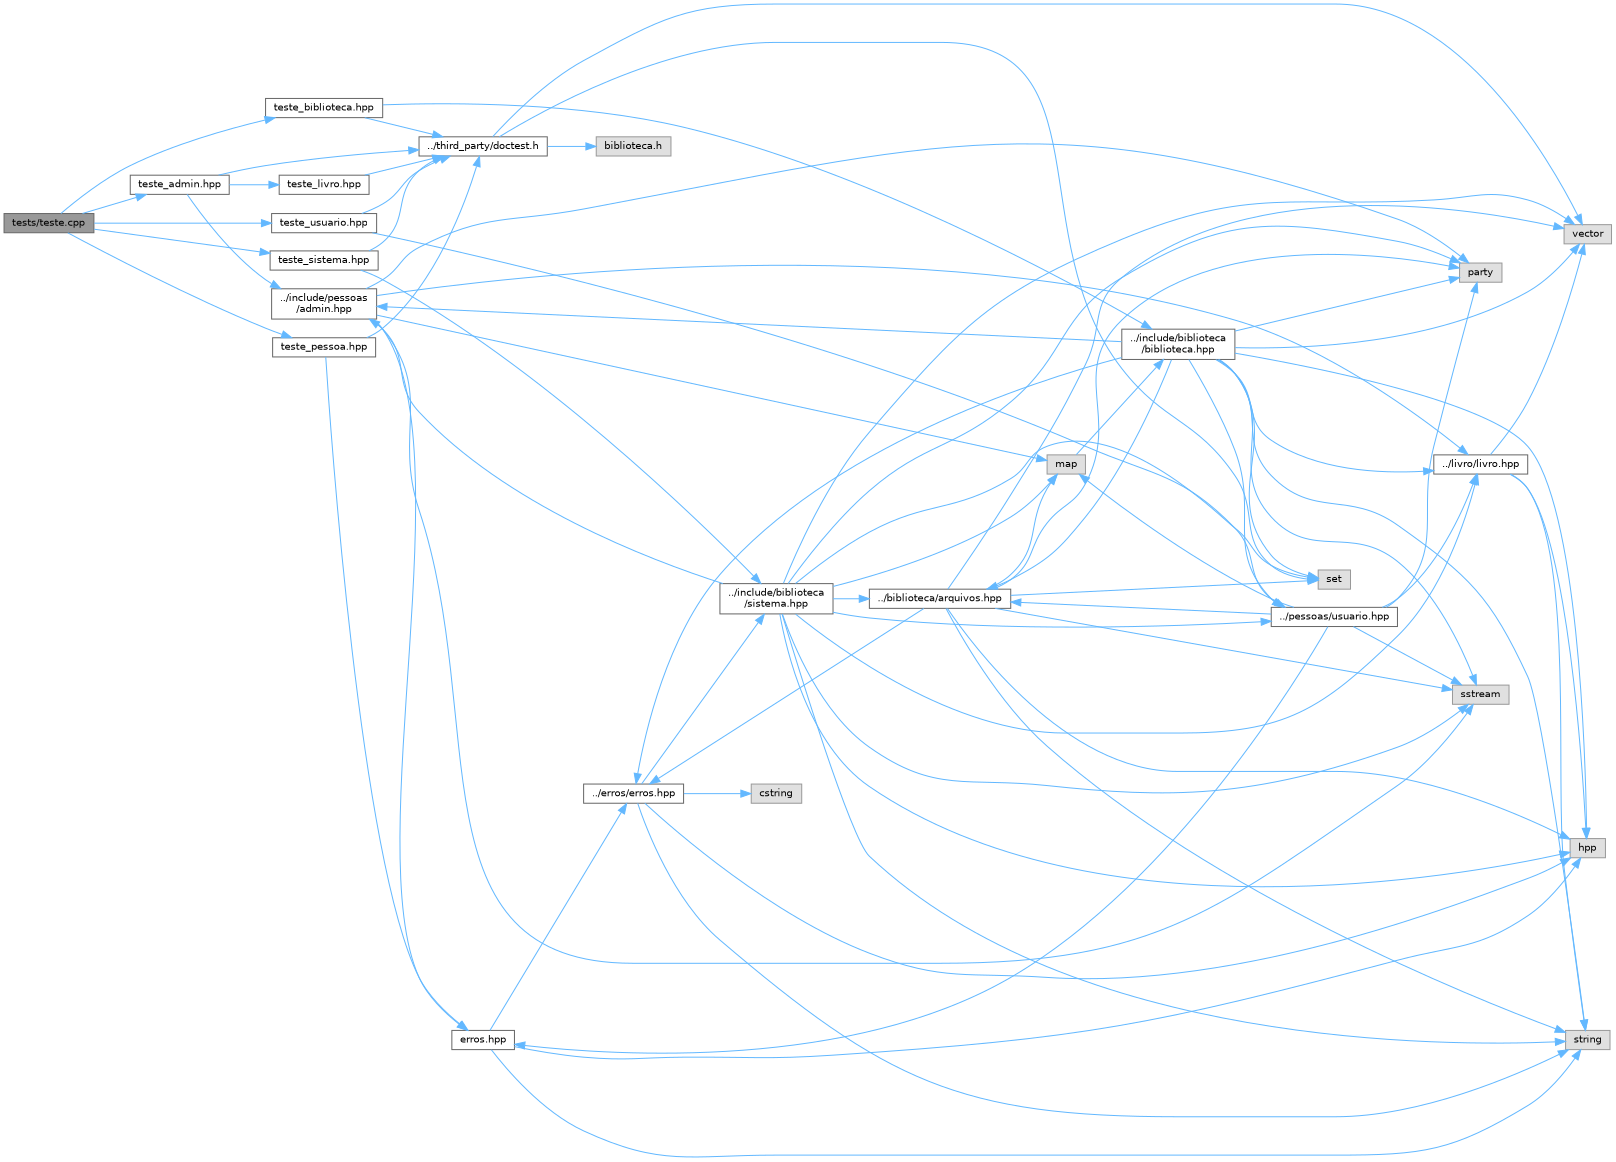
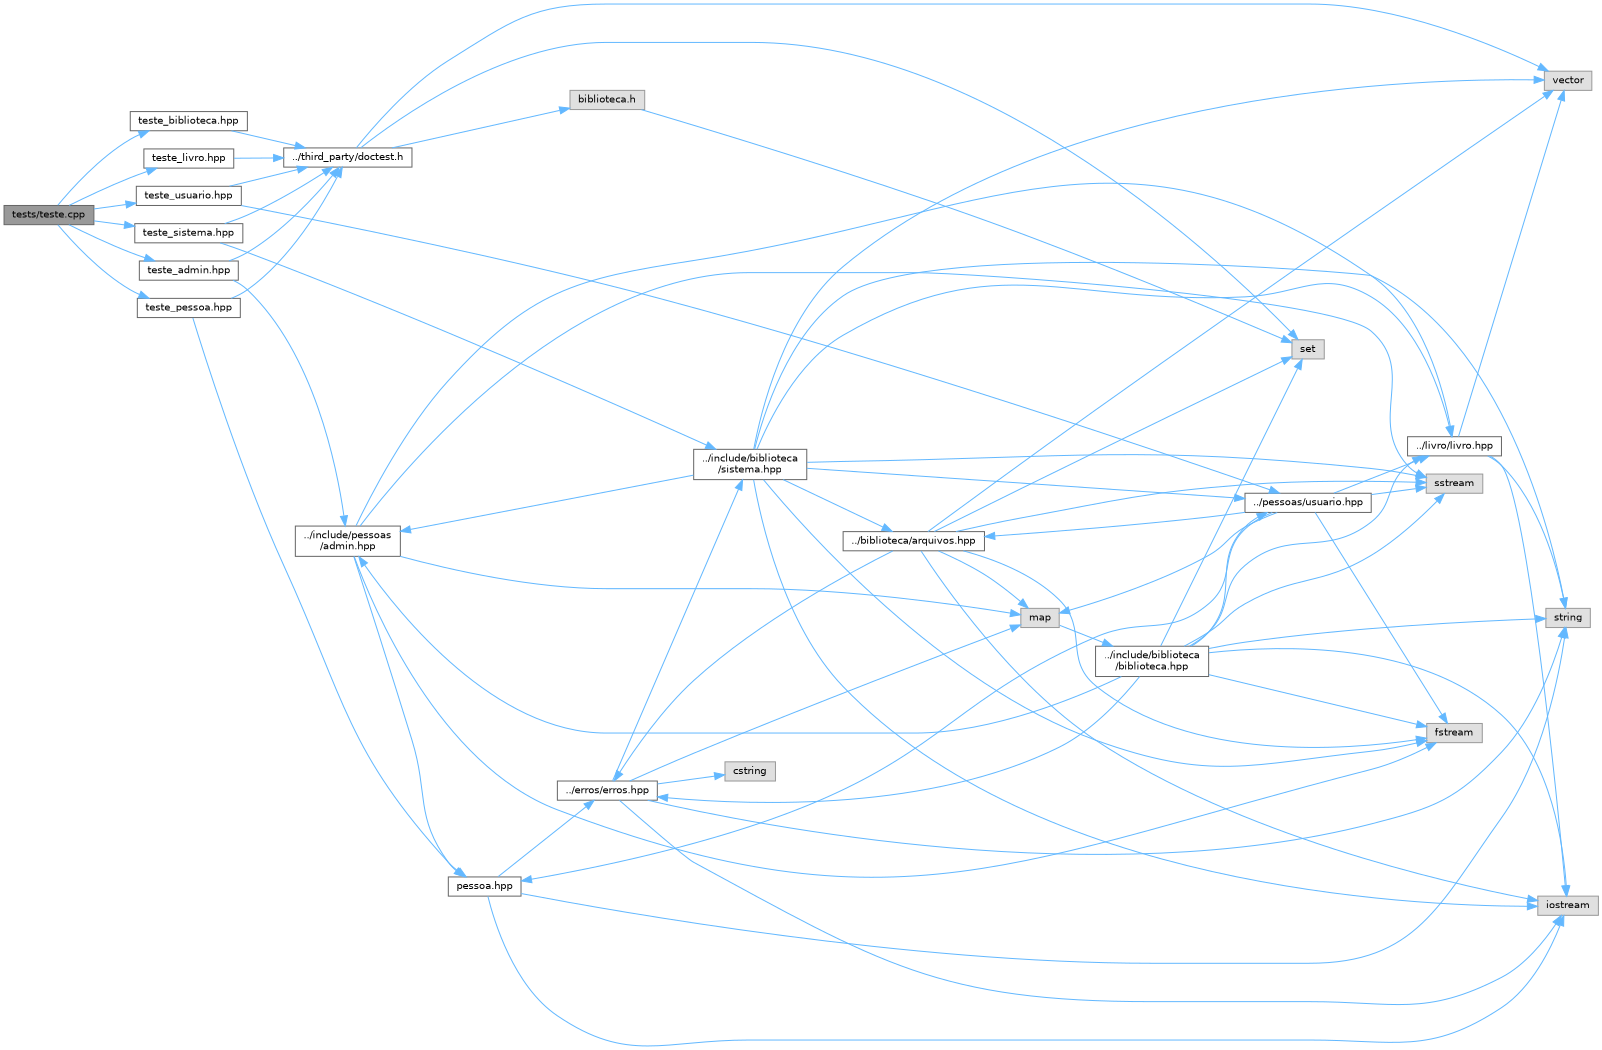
  digraph {
    rankdir=LR
    node [color=grey40 fillcolor=white fontname=Helvetica fontsize=10 shape=box style=filled]
    edge [color=steelblue1 fontname=Helvetica fontsize=10 labelfontname=Helvetica labelfontsize=10 style=solid]
    n1 [color=gray40 fillcolor=grey60 fontcolor=black height=0.2 label="tests/teste.cpp" width=0.4]
    n2 [height=0.2 label="teste_admin.hpp" width=0.4]
    n3 [height=0.2 label="teste_biblioteca.hpp" width=0.4]
    n4 [height=0.2 label="teste_livro.hpp" width=0.4]
    n5 [height=0.2 label="teste_pessoa.hpp" width=0.4]
    n6 [height=0.2 label="teste_sistema.hpp" width=0.4]
    n7 [height=0.2 label="teste_usuario.hpp" width=0.4]
    n8 [height=0.2 label="../third_party/doctest.h" width=0.4]
    n9 [height=0.2 label="../include/pessoas\l/admin.hpp" width=0.4]
    n10 [height=0.2 label="../include/biblioteca\l/biblioteca.hpp" width=0.4]
-   n11 [height=0.2 label="erros.hpp" width=0.4]
+   n11 [height=0.2 label="pessoa.hpp" width=0.4]
    n12 [height=0.2 label="../include/biblioteca\l/sistema.hpp" width=0.4]
    n13 [height=0.2 label="../pessoas/usuario.hpp" width=0.4]
    n14 [color=grey60 fillcolor="#E0E0E0" height=0.2 label="biblioteca.h" width=0.4]
    n15 [color=grey60 fillcolor="#E0E0E0" height=0.2 label=vector width=0.4]
    n16 [color=grey60 fillcolor="#E0E0E0" height=0.2 label=set width=0.4]
    n17 [height=0.2 label="../livro/livro.hpp" width=0.4]
    n18 [color=grey60 fillcolor="#E0E0E0" height=0.2 label=map width=0.4]
-   n19 [color=grey60 fillcolor="#E0E0E0" height=0.2 label=party width=0.4]
+   n19 [color=grey60 fillcolor="#E0E0E0" height=0.2 label=fstream width=0.4]
    n20 [color=grey60 fillcolor="#E0E0E0" height=0.2 label=sstream width=0.4]
-   n21 [color=grey60 fillcolor="#E0E0E0" height=0.2 label=hpp width=0.4]
+   n21 [color=grey60 fillcolor="#E0E0E0" height=0.2 label=iostream width=0.4]
    n22 [color=grey60 fillcolor="#E0E0E0" height=0.2 label=string width=0.4]
    n23 [height=0.2 label="../erros/erros.hpp" width=0.4]
    n24 [color=grey60 fillcolor="#E0E0E0" height=0.2 label=cstring width=0.4]
    n25 [height=0.2 label="../biblioteca/arquivos.hpp" width=0.4]
    n1 -> n2
    n1 -> n3
-   n2 -> n4
+   n1 -> n4
    n1 -> n5
    n1 -> n6
    n1 -> n7
    n2 -> n8
    n2 -> n9
    n3 -> n8
-   n3 -> n10
    n4 -> n8
    n5 -> n8
    n5 -> n11
    n6 -> n8
    n6 -> n12
    n7 -> n8
    n7 -> n13
    n8 -> n14
    n8 -> n15
    n8 -> n16
    n9 -> n11
    n9 -> n17
    n9 -> n18
    n9 -> n19
    n9 -> n20
    n10 -> n9
    n10 -> n13
-   n10 -> n15
    n10 -> n16
    n10 -> n17
    n10 -> n19
    n10 -> n20
    n10 -> n21
    n10 -> n22
    n10 -> n23
-   n10 -> n25
    n11 -> n21
    n11 -> n22
    n11 -> n23
    n12 -> n9
    n12 -> n13
    n12 -> n15
-   n12 -> n16
+   n14 -> n16
    n12 -> n17
-   n12 -> n18
+   n23 -> n18
    n12 -> n19
    n12 -> n20
    n12 -> n21
    n12 -> n22
    n12 -> n25
    n13 -> n11
    n13 -> n17
    n13 -> n18
    n13 -> n19
    n13 -> n20
    n13 -> n25
    n17 -> n15
    n17 -> n21
    n17 -> n22
    n18 -> n10
    n23 -> n12
    n23 -> n21
    n23 -> n22
    n23 -> n24
    n25 -> n15
    n25 -> n16
    n25 -> n18
    n25 -> n19
    n25 -> n20
    n25 -> n21
-   n25 -> n22
    n25 -> n23
  }
